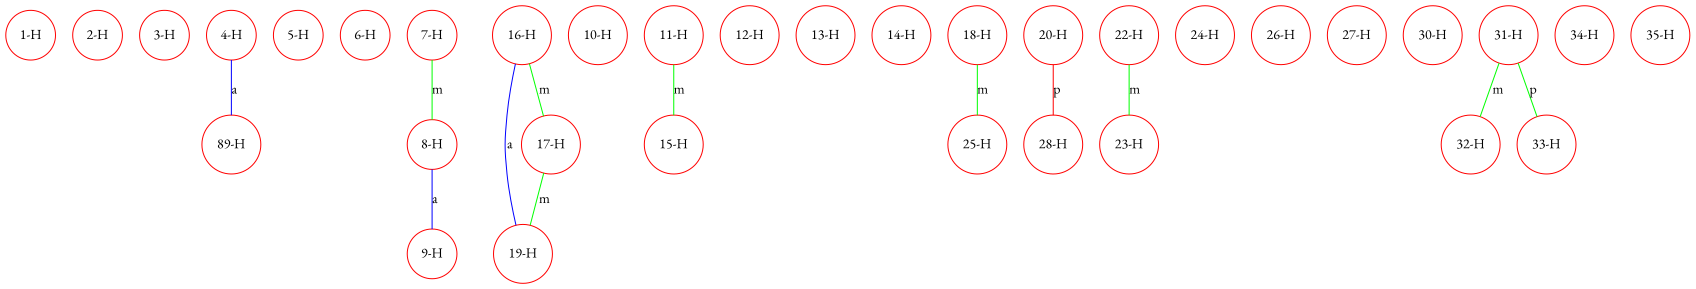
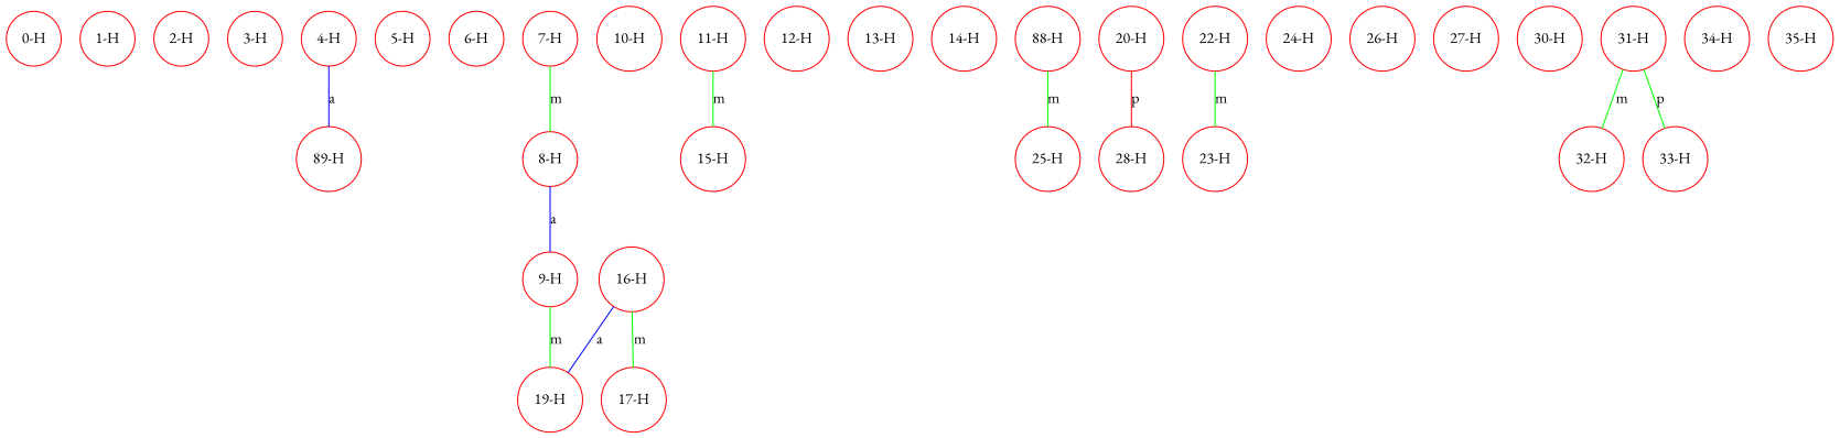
  graph {
    fontname="EB Garamond"
    node [color=red fontname="EB Garamond" shape=circle]
    edge [color=green fontname="EB Garamond"]
+   n1 [label="0-H"]
    n2 [label="1-H"]
    n3 [label="2-H"]
    n4 [label="3-H"]
    n5 [label="4-H"]
    n6 [label="89-H"]
    n7 [label="5-H"]
    n8 [label="6-H"]
    n9 [label="7-H"]
    n10 [label="8-H"]
    n11 [label="9-H"]
    n12 [label="19-H"]
    n13 [label="10-H"]
    n14 [label="11-H"]
    n15 [label="15-H"]
    n16 [label="12-H"]
    n17 [label="13-H"]
    n18 [label="14-H"]
    n19 [label="16-H"]
    n20 [label="17-H"]
-   n21 [label="18-H"]
+   n21 [label="88-H"]
    n22 [label="25-H"]
    n23 [label="20-H"]
    n24 [label="28-H"]
    n25 [label="22-H"]
    n26 [label="23-H"]
    n27 [label="24-H"]
    n28 [label="26-H"]
    n29 [label="27-H"]
    n30 [label="30-H"]
    n31 [label="31-H"]
    n32 [label="32-H"]
    n33 [label="33-H"]
    n34 [label="34-H"]
    n35 [label="35-H"]
    n5 -- n6 [color=blue label=a]
    n9 -- n10 [label=m]
    n10 -- n11 [color=blue label=a]
-   n20 -- n12 [label=m]
+   n11 -- n12 [label=m]
    n14 -- n15 [label=m]
    n19 -- n12 [color=blue label=a]
    n19 -- n20 [label=m]
    n21 -- n22 [label=m]
    n23 -- n24 [color=red label=p]
    n25 -- n26 [label=m]
    n31 -- n32 [label=m]
    n31 -- n33 [label=p]
  }
